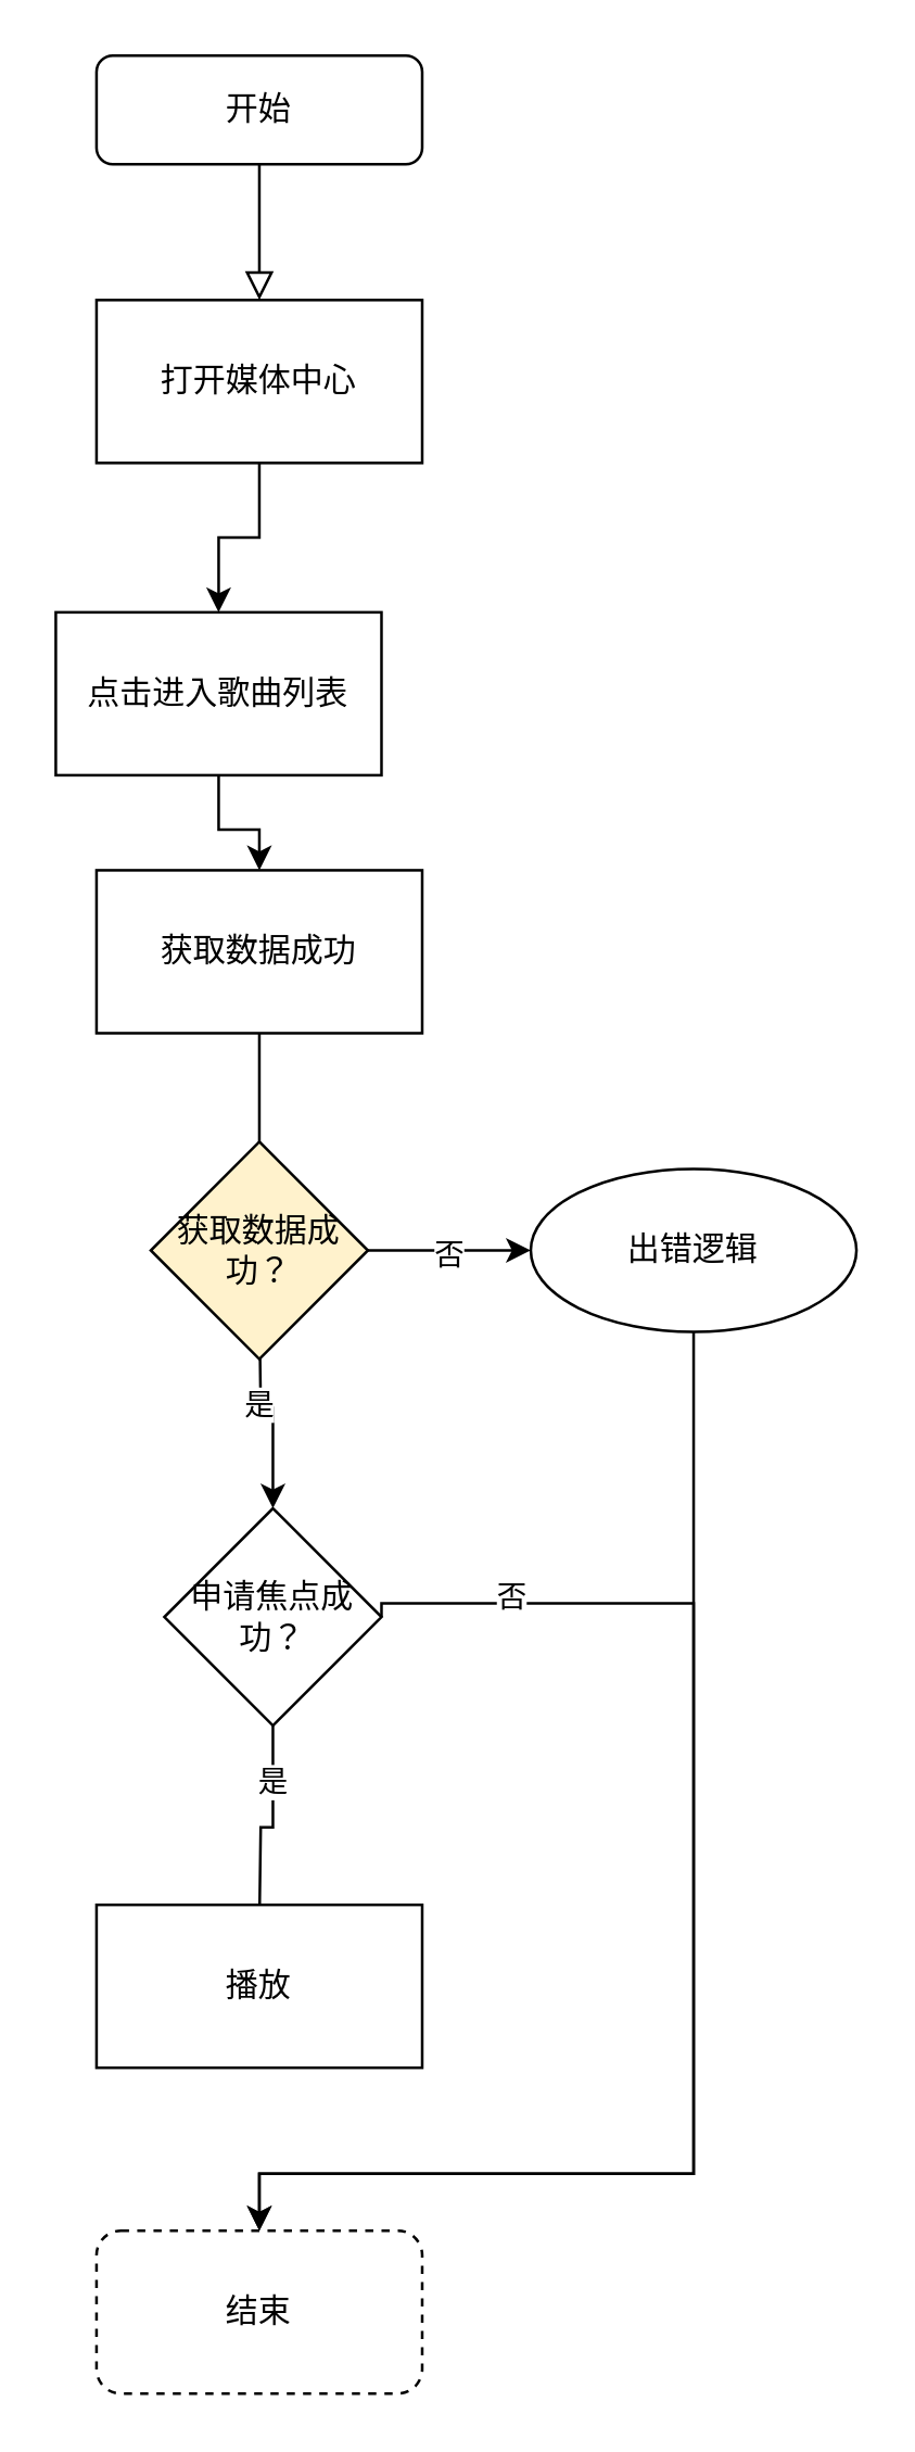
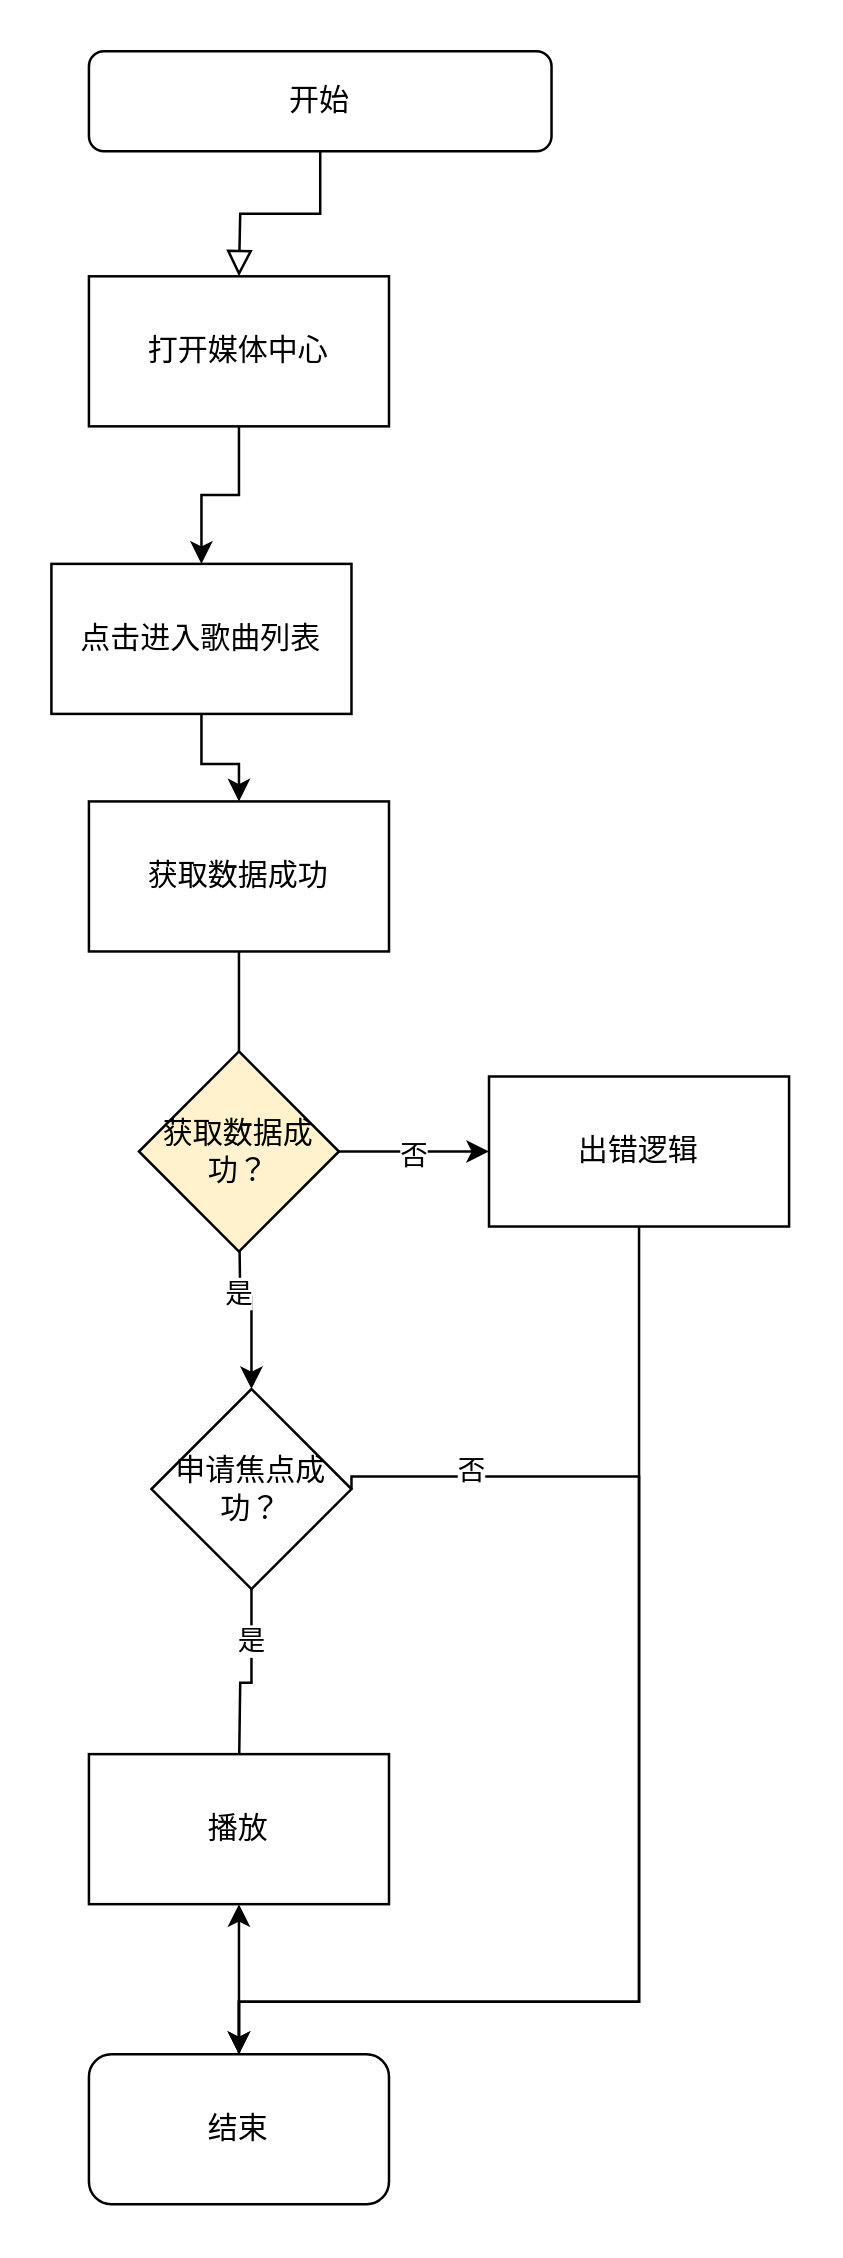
  <mxCell id="0" />
  <mxCell id="1" parent="0" />
  <mxCell id="2" value="" style="rounded=0;html=1;jettySize=auto;orthogonalLoop=1;fontSize=11;endArrow=block;endFill=0;endSize=8;strokeWidth=1;shadow=0;labelBackgroundColor=none;edgeStyle=orthogonalEdgeStyle;" parent="1" source="3" edge="1"><mxGeometry relative="1" as="geometry"><mxPoint x="95" y="110" as="targetPoint" /></mxGeometry></mxCell>
- <mxCell id="3" value="开始" style="rounded=1;whiteSpace=wrap;html=1;fontSize=12;glass=0;strokeWidth=1;shadow=0;" parent="1" vertex="1"><mxGeometry x="35" y="20" width="120" height="40" as="geometry" /></mxCell>
+ <mxCell id="3" value="开始" style="rounded=1;whiteSpace=wrap;html=1;fontSize=12;glass=0;strokeWidth=1;shadow=0;" parent="1" vertex="1"><mxGeometry x="35" y="20" width="185" height="40" as="geometry" /></mxCell>
  <mxCell id="4" value="" style="edgeStyle=orthogonalEdgeStyle;rounded=0;orthogonalLoop=1;jettySize=auto;html=1;" edge="1" parent="1" source="5" target="7"><mxGeometry relative="1" as="geometry" /></mxCell>
  <mxCell id="5" value="打开媒体中心" style="rounded=0;whiteSpace=wrap;html=1;" vertex="1" parent="1"><mxGeometry x="35" y="110" width="120" height="60" as="geometry" /></mxCell>
  <mxCell id="6" value="" style="edgeStyle=orthogonalEdgeStyle;rounded=0;orthogonalLoop=1;jettySize=auto;html=1;" edge="1" parent="1" source="7" target="9"><mxGeometry relative="1" as="geometry" /></mxCell>
  <mxCell id="7" value="点击进入歌曲列表" style="whiteSpace=wrap;html=1;rounded=0;" vertex="1" parent="1"><mxGeometry x="20" y="225" width="120" height="60" as="geometry" /></mxCell>
  <mxCell id="8" value="" style="edgeStyle=orthogonalEdgeStyle;rounded=0;orthogonalLoop=1;jettySize=auto;html=1;" edge="1" parent="1" source="9"><mxGeometry relative="1" as="geometry"><mxPoint x="95" y="460" as="targetPoint" /></mxGeometry></mxCell>
  <mxCell id="9" value="获取数据成功" style="whiteSpace=wrap;html=1;rounded=0;" vertex="1" parent="1"><mxGeometry x="35" y="320" width="120" height="60" as="geometry" /></mxCell>
  <mxCell id="10" value="" style="edgeStyle=orthogonalEdgeStyle;rounded=0;orthogonalLoop=1;jettySize=auto;html=1;" edge="1" parent="1" target="16"><mxGeometry relative="1" as="geometry"><mxPoint x="95" y="480" as="sourcePoint" /></mxGeometry></mxCell>
  <mxCell id="11" value="是" style="edgeLabel;html=1;align=center;verticalAlign=middle;resizable=0;points=[];" vertex="1" connectable="0" parent="10"><mxGeometry x="-0.093" y="-1" relative="1" as="geometry"><mxPoint as="offset" /></mxGeometry></mxCell>
  <mxCell id="12" value="" style="edgeStyle=orthogonalEdgeStyle;rounded=0;orthogonalLoop=1;jettySize=auto;html=1;" edge="1" parent="1" source="16"><mxGeometry relative="1" as="geometry"><mxPoint x="95" y="710" as="targetPoint" /></mxGeometry></mxCell>
  <mxCell id="13" value="是" style="edgeLabel;html=1;align=center;verticalAlign=middle;resizable=0;points=[];" vertex="1" connectable="0" parent="12"><mxGeometry x="-0.277" y="-1" relative="1" as="geometry"><mxPoint y="-9" as="offset" /></mxGeometry></mxCell>
  <mxCell id="14" style="edgeStyle=orthogonalEdgeStyle;rounded=0;orthogonalLoop=1;jettySize=auto;html=1;exitX=1;exitY=0.5;exitDx=0;exitDy=0;entryX=0.5;entryY=0;entryDx=0;entryDy=0;" edge="1" parent="1" source="16" target="22"><mxGeometry relative="1" as="geometry"><mxPoint x="95" y="820" as="targetPoint" /><Array as="points"><mxPoint x="255" y="590" /><mxPoint x="255" y="800" /><mxPoint x="95" y="800" /></Array></mxGeometry></mxCell>
  <mxCell id="15" value="否" style="edgeLabel;html=1;align=center;verticalAlign=middle;resizable=0;points=[];" vertex="1" connectable="0" parent="14"><mxGeometry x="-0.796" y="3" relative="1" as="geometry"><mxPoint as="offset" /></mxGeometry></mxCell>
  <mxCell id="16" value="申请焦点成功？" style="rhombus;whiteSpace=wrap;html=1;rounded=0;" vertex="1" parent="1"><mxGeometry x="60" y="555" width="80" height="80" as="geometry" /></mxCell>
  <mxCell id="17" value="" style="edgeStyle=orthogonalEdgeStyle;rounded=0;orthogonalLoop=1;jettySize=auto;html=1;" edge="1" parent="1" source="19" target="24"><mxGeometry relative="1" as="geometry" /></mxCell>
  <mxCell id="18" value="否" style="edgeLabel;html=1;align=center;verticalAlign=middle;resizable=0;points=[];" vertex="1" connectable="0" parent="17"><mxGeometry x="-0.033" y="-1" relative="1" as="geometry"><mxPoint as="offset" /></mxGeometry></mxCell>
  <mxCell id="19" value="获取数据成功？" style="rhombus;whiteSpace=wrap;html=1;rounded=0;fillColor=#fff2cc;" vertex="1" parent="1"><mxGeometry x="55" y="420" width="80" height="80" as="geometry" /></mxCell>
  <mxCell id="20" value="播放" style="rounded=0;whiteSpace=wrap;html=1;" vertex="1" parent="1"><mxGeometry x="35" y="701" width="120" height="60" as="geometry" /></mxCell>
- <mxCell id="22" value="结束" style="rounded=1;whiteSpace=wrap;html=1;dashed=1;" vertex="1" parent="1"><mxGeometry x="35" y="821" width="120" height="60" as="geometry" /></mxCell>
+ <mxCell id="21" value="" style="edgeStyle=orthogonalEdgeStyle;rounded=0;orthogonalLoop=1;jettySize=auto;html=1;" edge="1" parent="1" source="22" target="20"><mxGeometry relative="1" as="geometry" /></mxCell>
+ <mxCell id="22" value="结束" style="rounded=1;whiteSpace=wrap;html=1;" vertex="1" parent="1"><mxGeometry x="35" y="821" width="120" height="60" as="geometry" /></mxCell>
  <mxCell id="23" style="edgeStyle=orthogonalEdgeStyle;rounded=0;orthogonalLoop=1;jettySize=auto;html=1;entryX=0.5;entryY=0;entryDx=0;entryDy=0;" edge="1" parent="1" source="24" target="22"><mxGeometry relative="1" as="geometry"><Array as="points"><mxPoint x="255" y="800" /><mxPoint x="95" y="800" /></Array></mxGeometry></mxCell>
- <mxCell id="24" value="出错逻辑" style="ellipse;whiteSpace=wrap;html=1;" vertex="1" parent="1"><mxGeometry x="195" y="430" width="120" height="60" as="geometry" /></mxCell>
+ <mxCell id="24" value="出错逻辑" style="whiteSpace=wrap;html=1;rounded=0;" vertex="1" parent="1"><mxGeometry x="195" y="430" width="120" height="60" as="geometry" /></mxCell>
